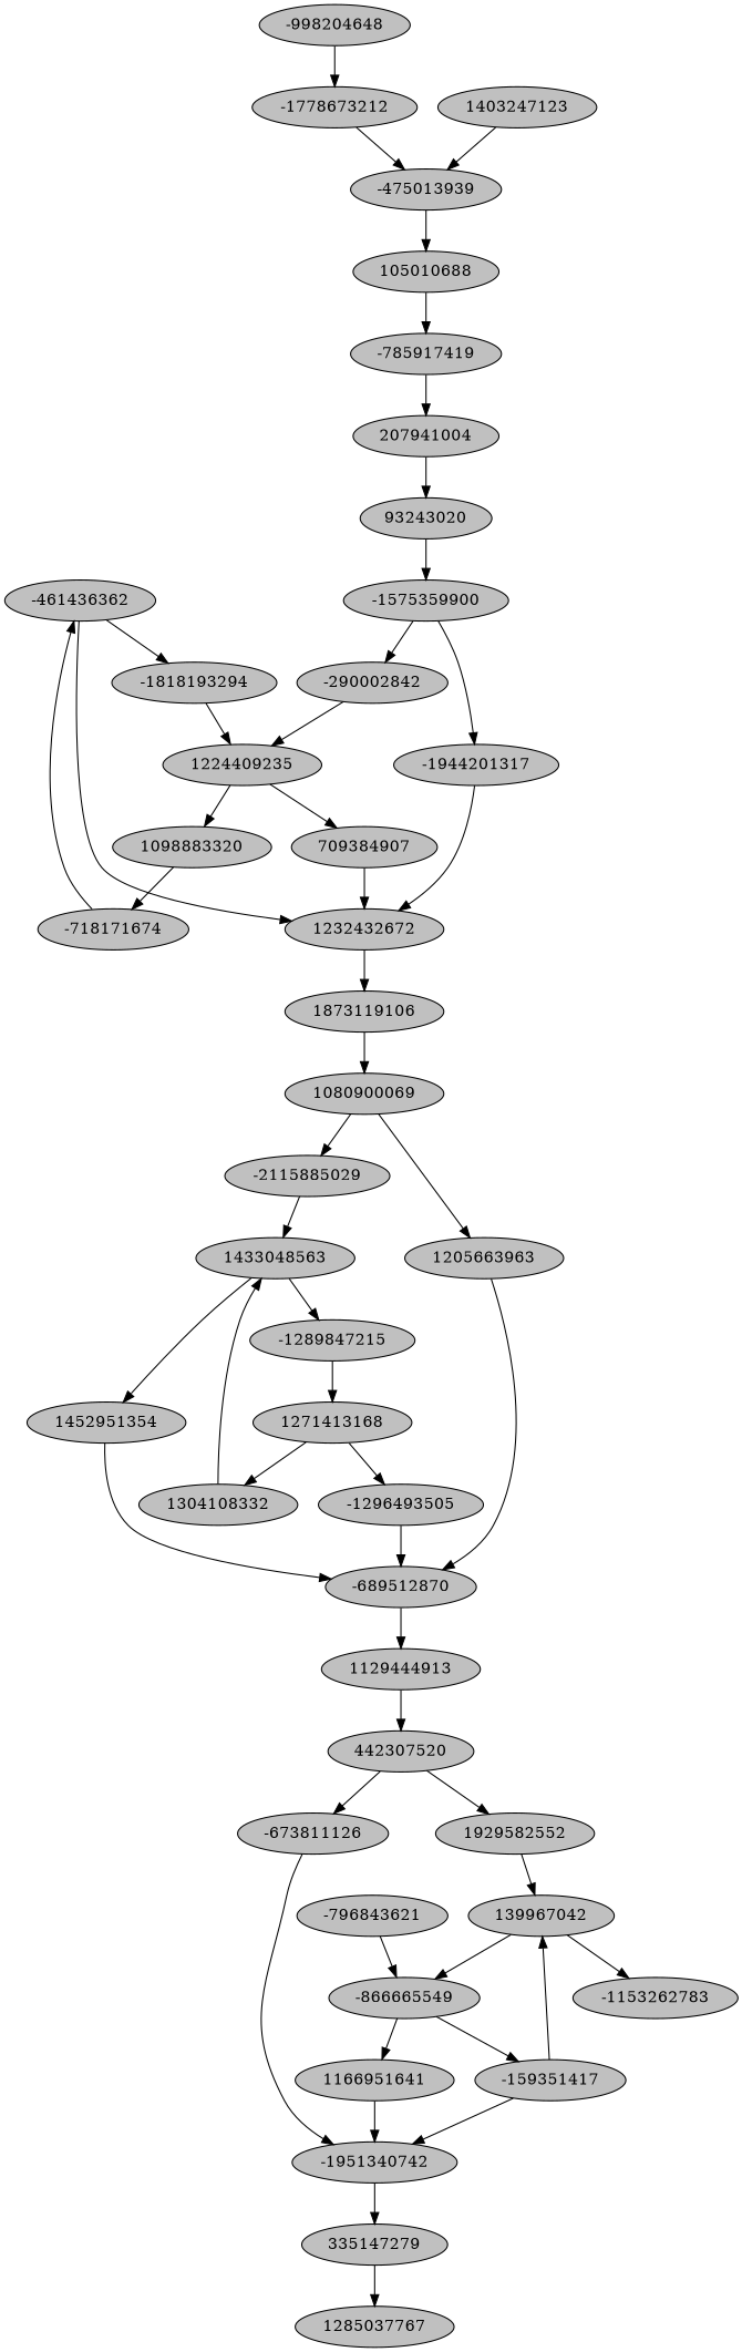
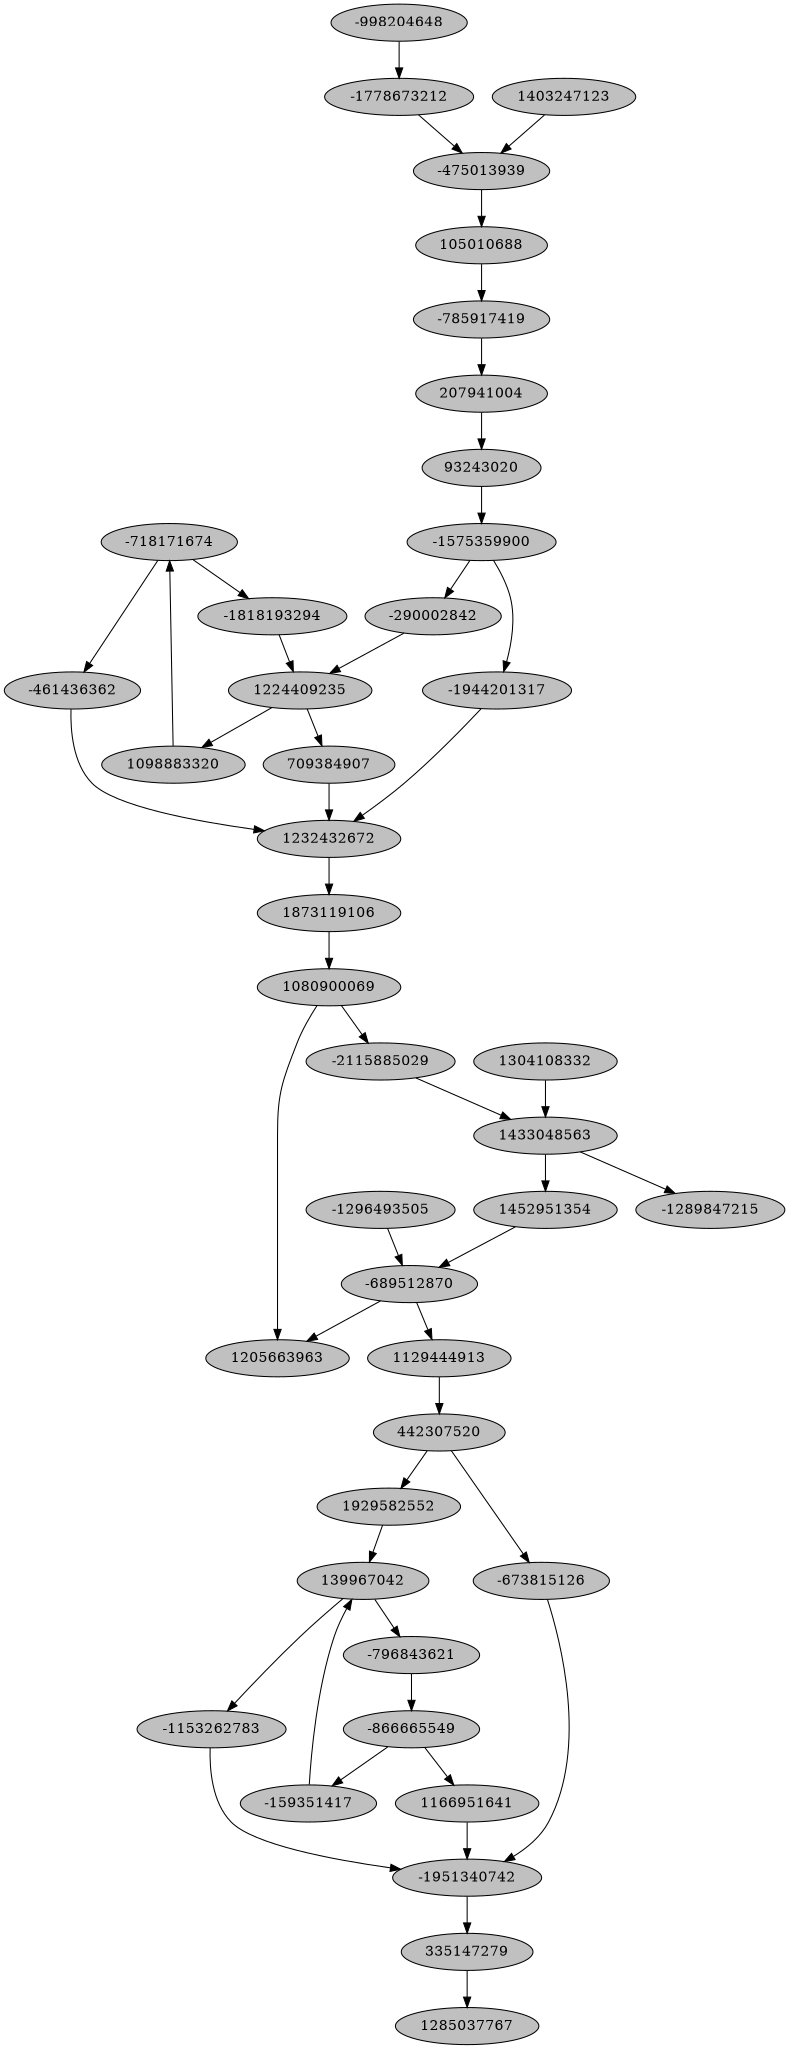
  digraph {
    node [fillcolor=gray style=filled]
    1232432672
    1873119106
    1080900069
    1205663963
    -2115885029
-   1271413168
    1304108332
    -1296493505
    1433048563
    -689512870
    -1289847215
    1452951354
    1129444913
    -796843621
    -866665549
    1166951641
    -159351417
    -1951340742
    139967042
    -475013939
    105010688
    -785917419
    207941004
-   -673811126
+   -673811126 [label=-673815126]
    335147279
    1285037767
    -1153262783
    n28 [label=-1818193294]
    -718171674
    -461436362
    1224409235
    1098883320
    709384907
    93243020
    -1575359900
    -290002842
    -1944201317
    442307520
    1929582552
    -998204648
    -1778673212
    1403247123
    1232432672 -> 1873119106
    1873119106 -> 1080900069
    1080900069 -> 1205663963
    1080900069 -> -2115885029
-   1205663963 -> -689512870
+   -689512870 -> 1205663963
    -2115885029 -> 1433048563
-   1271413168 -> 1304108332
-   1271413168 -> -1296493505
    1304108332 -> 1433048563
    -1296493505 -> -689512870
    1433048563 -> -1289847215
    1433048563 -> 1452951354
    -689512870 -> 1129444913
-   -1289847215 -> 1271413168
    1452951354 -> -689512870
    1129444913 -> 442307520
    -796843621 -> -866665549
    -866665549 -> 1166951641
    -866665549 -> -159351417
    1166951641 -> -1951340742
    -159351417 -> 139967042
    -1951340742 -> 335147279
-   139967042 -> -866665549
+   139967042 -> -796843621
    139967042 -> -1153262783
    -475013939 -> 105010688
    105010688 -> -785917419
    -785917419 -> 207941004
    207941004 -> 93243020
    -673811126 -> -1951340742
    335147279 -> 1285037767
-   -159351417 -> -1951340742
+   -1153262783 -> -1951340742
    n28 -> 1224409235
-   -461436362 -> n28
+   -718171674 -> n28
    -718171674 -> -461436362
    -461436362 -> 1232432672
    1224409235 -> 1098883320
    1224409235 -> 709384907
    1098883320 -> -718171674
    709384907 -> 1232432672
    93243020 -> -1575359900
    -1575359900 -> -290002842
    -1575359900 -> -1944201317
    -290002842 -> 1224409235
    -1944201317 -> 1232432672
    442307520 -> -673811126
    442307520 -> 1929582552
    1929582552 -> 139967042
    -998204648 -> -1778673212
    -1778673212 -> -475013939
    1403247123 -> -475013939
  }
